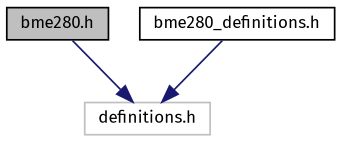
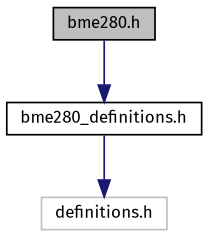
  digraph {
    fontname="Fira Sans"
    node [color=black fillcolor=white fontname="Fira Sans" fontsize=10 shape=record style=filled]
    edge [color=midnightblue fontname="Fira Sans" fontsize=10 labelfontname=Helvetica labelfontsize=10 style=solid]
    n1 [fillcolor=grey75 fontcolor=black height=0.2 label="bme280.h" width=0.4]
    n2 [height=0.2 label="bme280_definitions.h" width=0.4]
    n3 [color=grey75 height=0.2 label="definitions.h" width=0.4]
-   n1 -> n3
+   n1 -> n2
    n2 -> n3
  }
